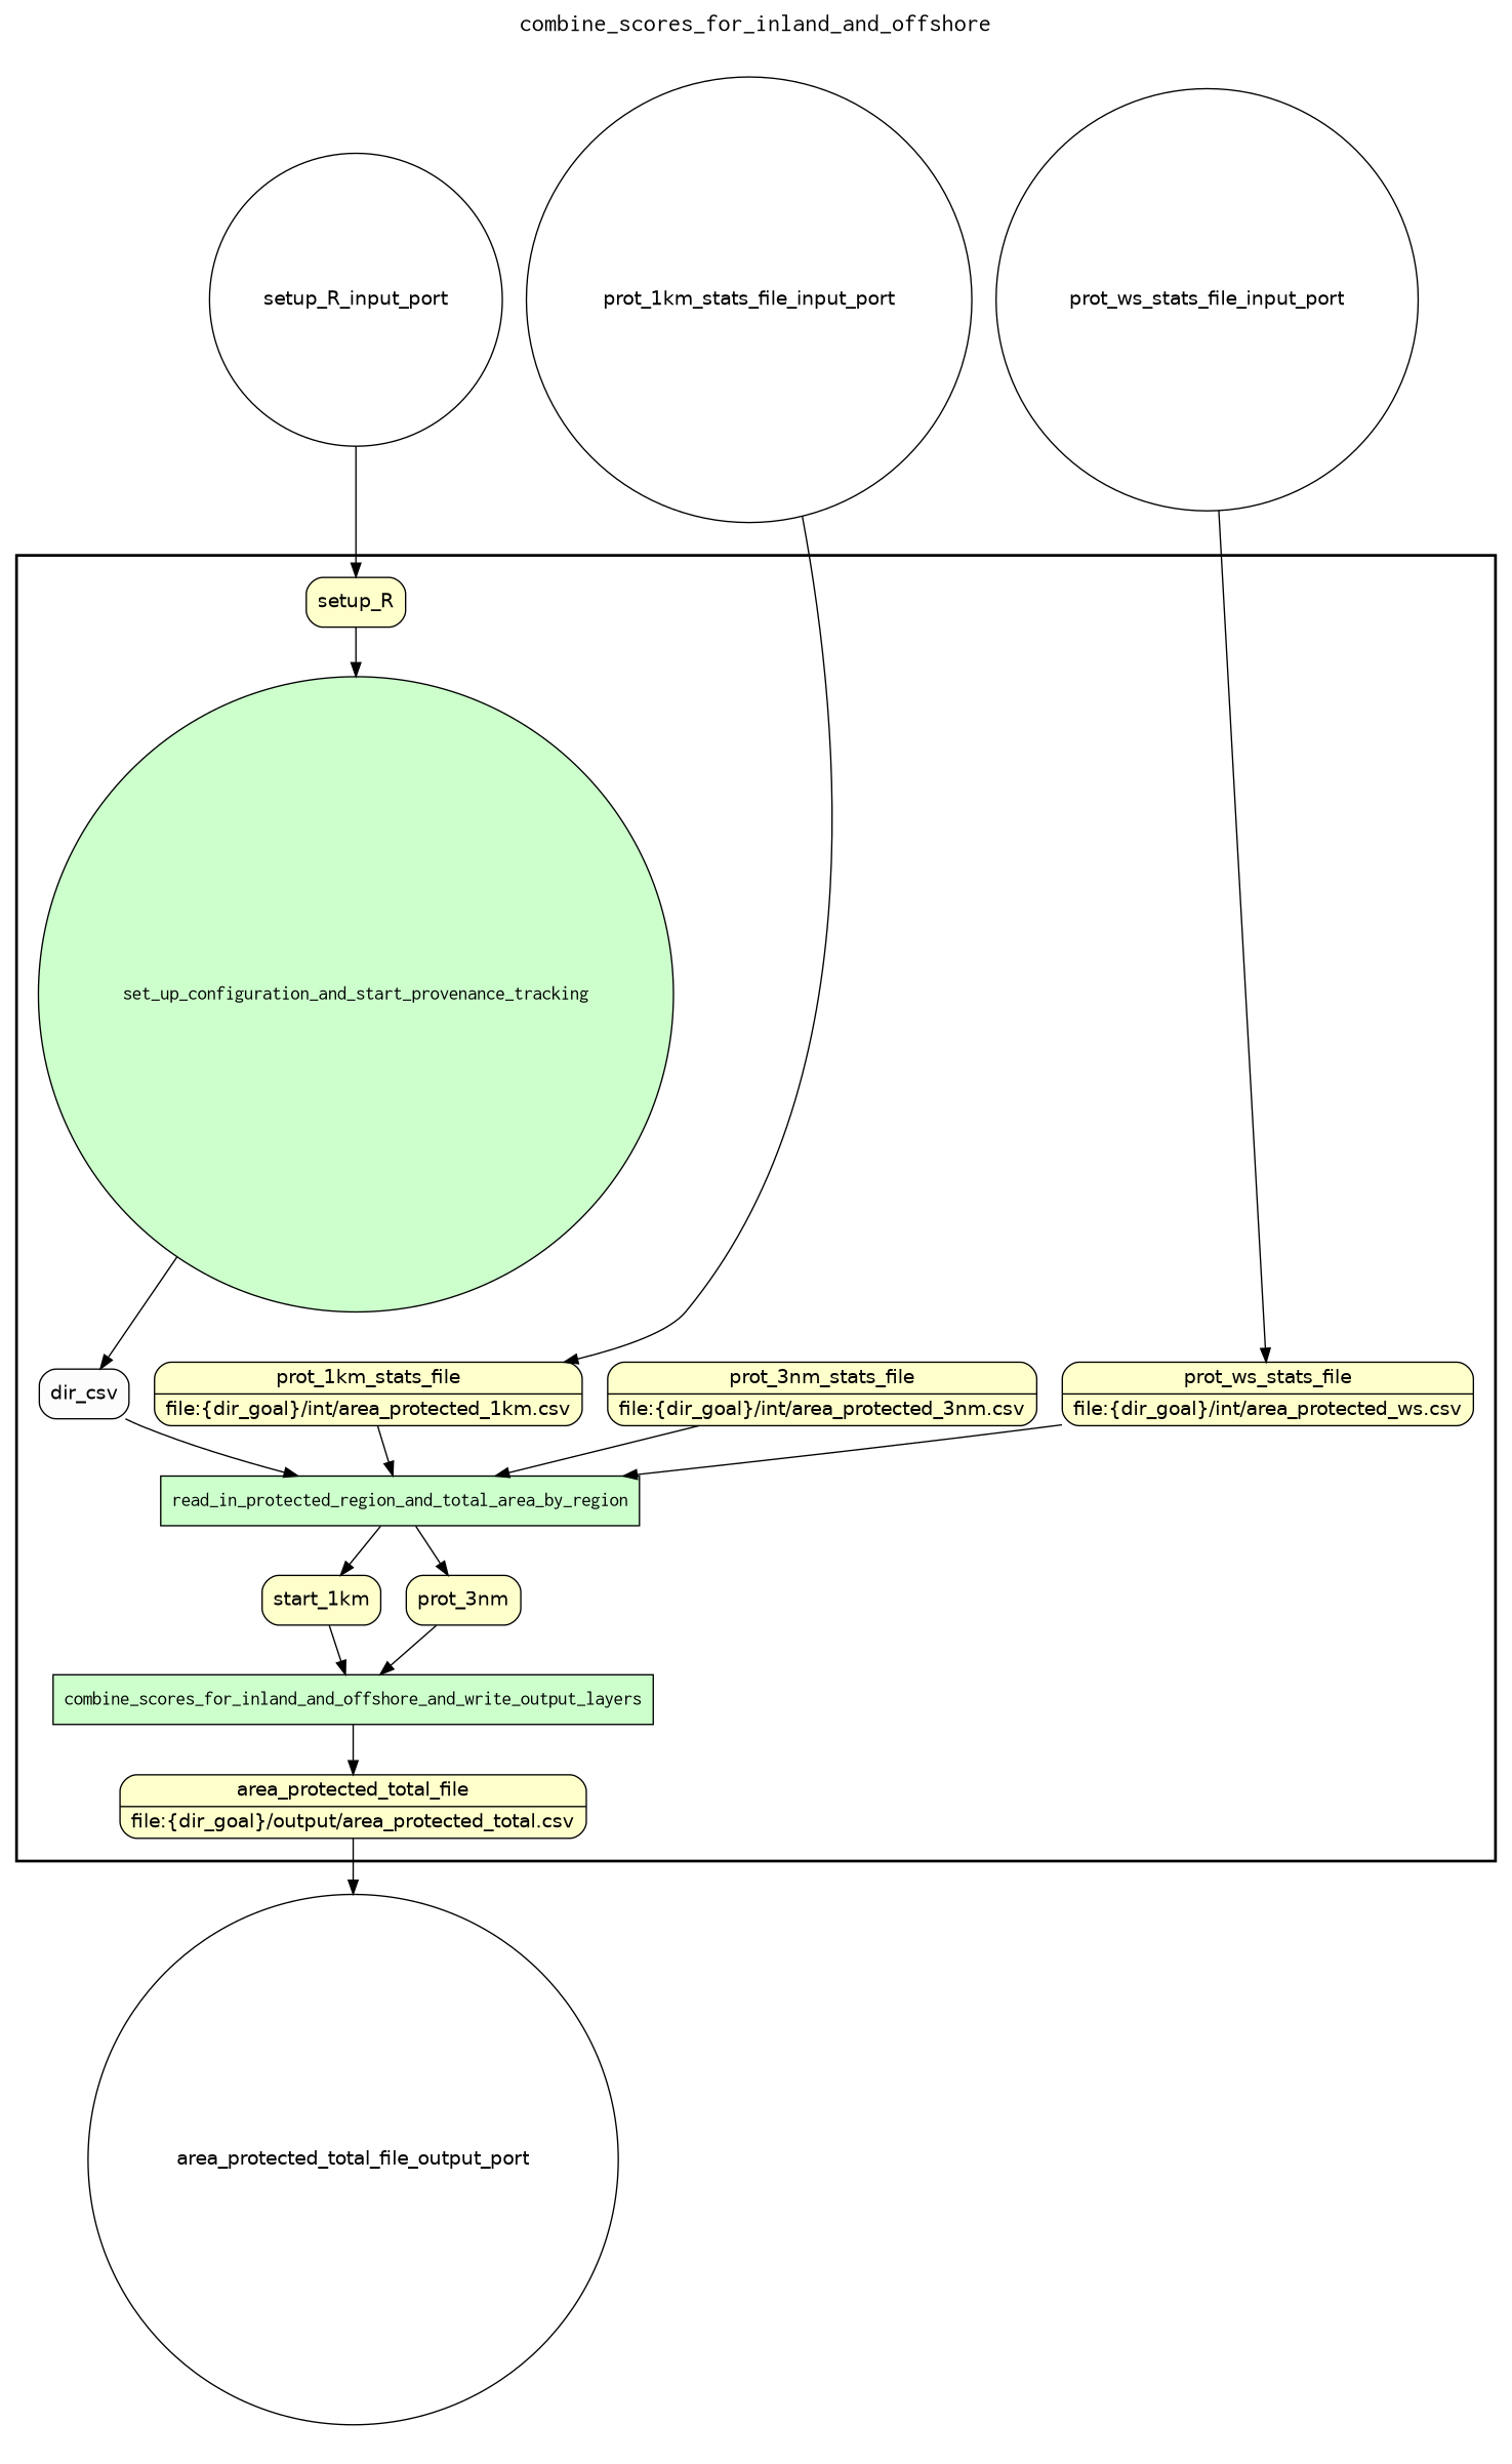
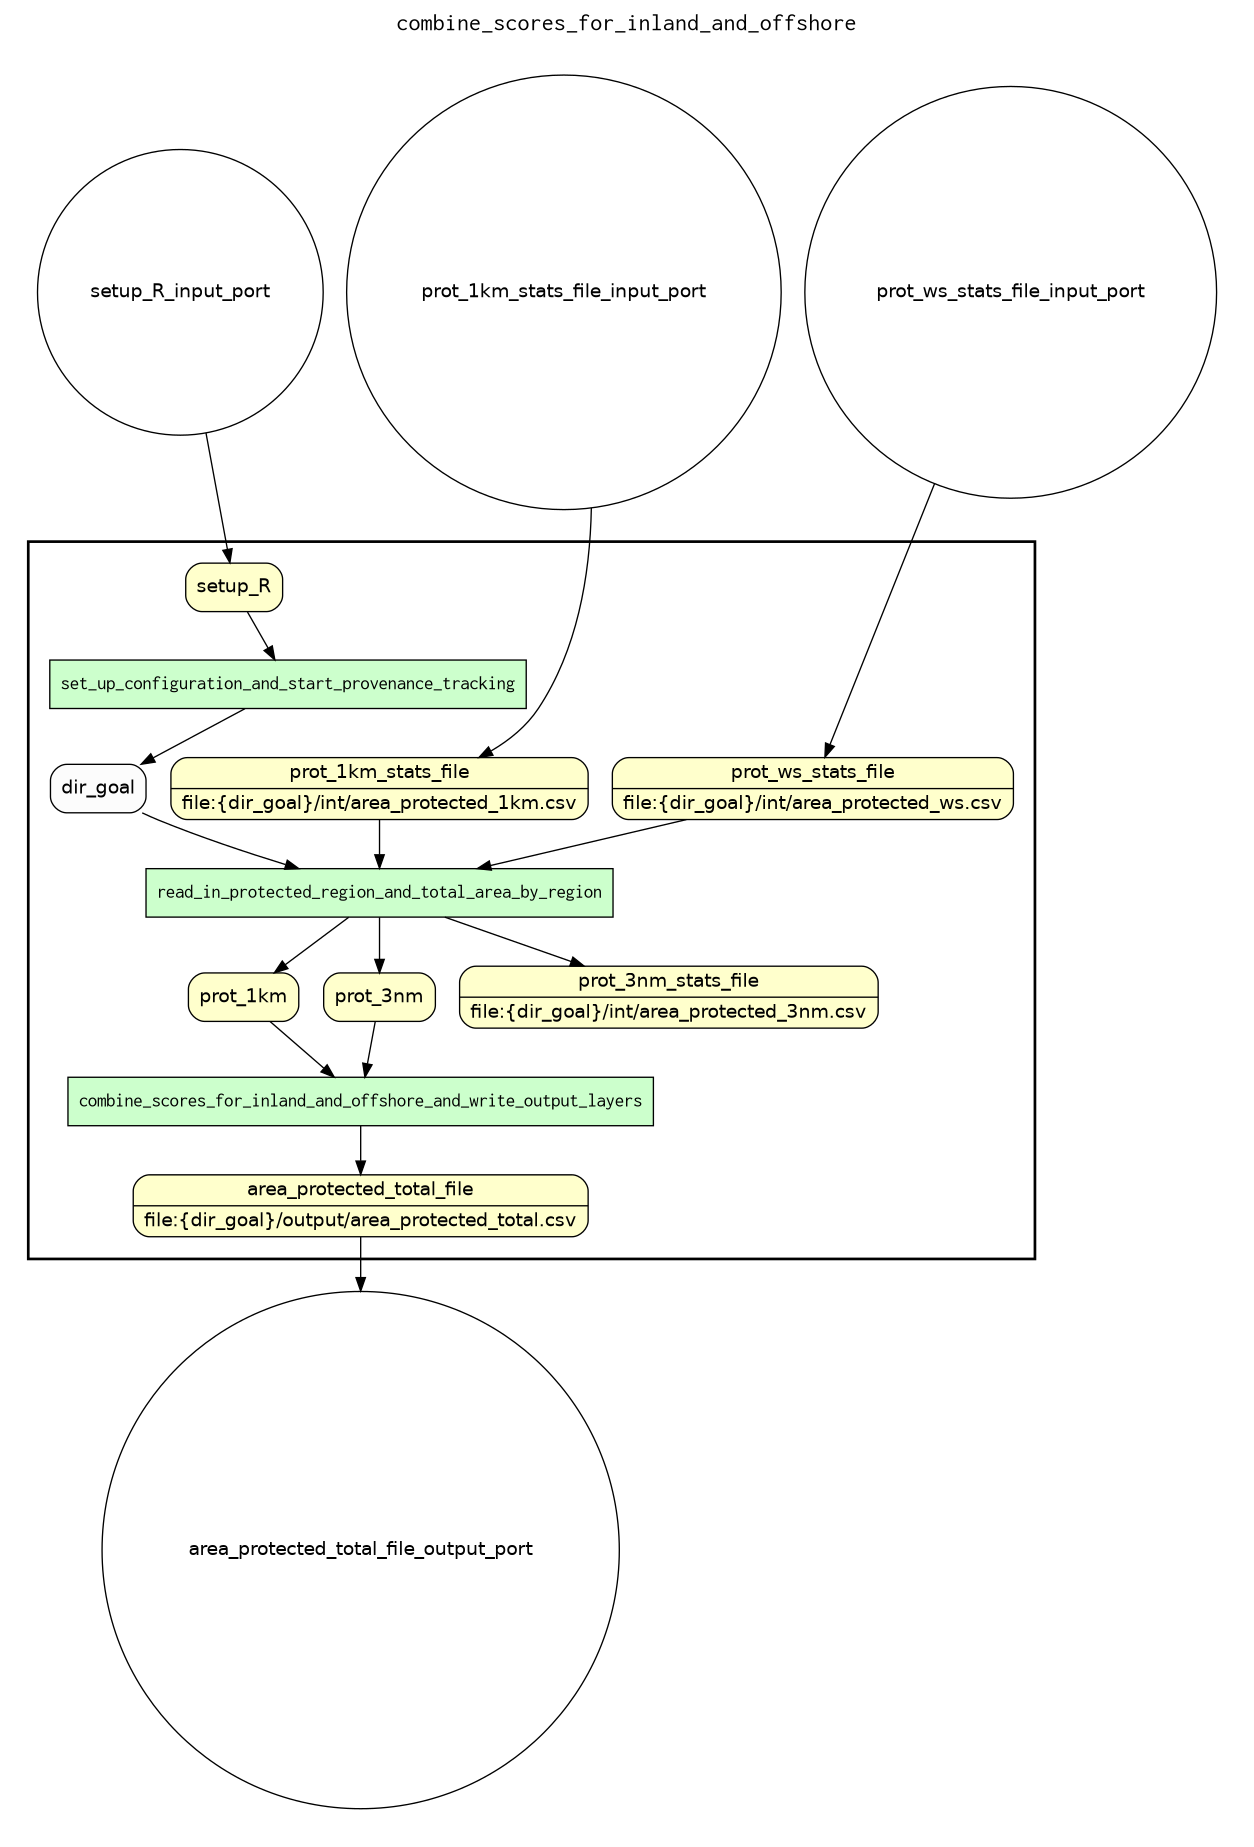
  digraph {
    fontname=Courier
    fontsize=18
    label=combine_scores_for_inland_and_offshore
    labelloc=t
    rankdir=TB
    node [fillcolor="#FFFFCC" fontname=Helvetica peripheries=1 shape=box style="rounded,filled"]
-   set_up_configuration_and_start_provenance_tracking [fillcolor="#CCFFCC" fontname=Courier shape=circle style=filled]
-   dir_goal [fillcolor="#FCFCFC" label=dir_csv]
+   set_up_configuration_and_start_provenance_tracking [fillcolor="#CCFFCC" fontname=Courier style=filled]
+   dir_goal [fillcolor="#FCFCFC"]
    n3 [fillcolor="#CCFFCC" fontname=Courier label=read_in_protected_region_and_total_area_by_region style=filled]
-   prot_1km [label=start_1km]
+   prot_1km
    prot_3nm
    combine_scores_for_inland_and_offshore_and_write_output_layers [fillcolor="#CCFFCC" fontname=Courier style=filled]
    n7 [label="{<f0> area_protected_total_file |<f1> file\:\{dir_goal\}/output/area_protected_total.csv}" rankdir=LR shape=record]
    setup_R
    n9 [label="{<f0> prot_3nm_stats_file |<f1> file\:\{dir_goal\}/int/area_protected_3nm.csv}" rankdir=LR shape=record]
    n10 [label="{<f0> prot_1km_stats_file |<f1> file\:\{dir_goal\}/int/area_protected_1km.csv}" rankdir=LR shape=record]
    n11 [label="{<f0> prot_ws_stats_file |<f1> file\:\{dir_goal\}/int/area_protected_ws.csv}" rankdir=LR shape=record]
    setup_R_input_port [fillcolor="#FFFFFF" shape=circle width=0.2]
    prot_1km_stats_file_input_port [fillcolor="#FFFFFF" shape=circle width=0.2]
    prot_ws_stats_file_input_port [fillcolor="#FFFFFF" shape=circle width=0.2]
    area_protected_total_file_output_port [fillcolor="#FFFFFF" shape=circle width=0.2]
    subgraph cluster_1 {
      color=black
      label=""
      penwidth=2
      subgraph cluster_2 {
        color=white
        label=""
        penwidth=2
        set_up_configuration_and_start_provenance_tracking
        dir_goal
        n3
        prot_1km
        prot_3nm
        combine_scores_for_inland_and_offshore_and_write_output_layers
        n7
        setup_R
        n9
        n10
        n11
      }
    }
    subgraph cluster_3 {
      color=white
      label=""
      subgraph cluster_4 {
        color=white
        label=""
        area_protected_total_file_output_port
      }
    }
    subgraph cluster_5 {
      color=white
      label=""
      subgraph cluster_6 {
        color=white
        label=""
        setup_R_input_port
        prot_1km_stats_file_input_port
        prot_ws_stats_file_input_port
      }
    }
    set_up_configuration_and_start_provenance_tracking -> dir_goal
    dir_goal -> n3
    n3 -> prot_1km
    n3 -> prot_3nm
    prot_1km -> combine_scores_for_inland_and_offshore_and_write_output_layers
    prot_3nm -> combine_scores_for_inland_and_offshore_and_write_output_layers
    combine_scores_for_inland_and_offshore_and_write_output_layers -> n7
    n7 -> area_protected_total_file_output_port
    setup_R -> set_up_configuration_and_start_provenance_tracking
-   n9 -> n3
+   n3 -> n9
    n10 -> n3
    n11 -> n3
    setup_R_input_port -> setup_R
    prot_1km_stats_file_input_port -> n10
    prot_ws_stats_file_input_port -> n11
  }
